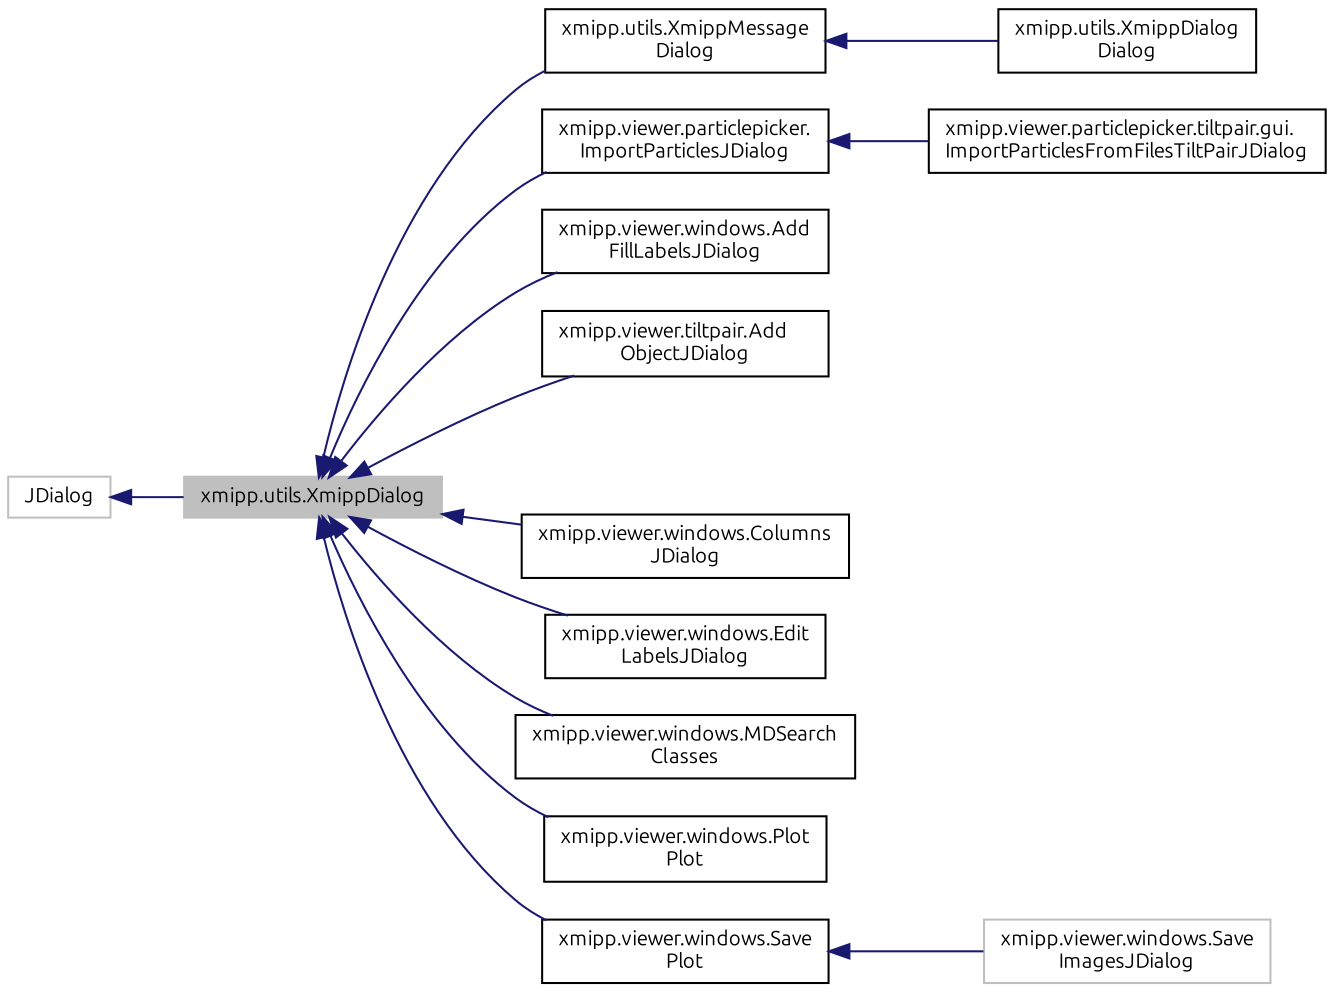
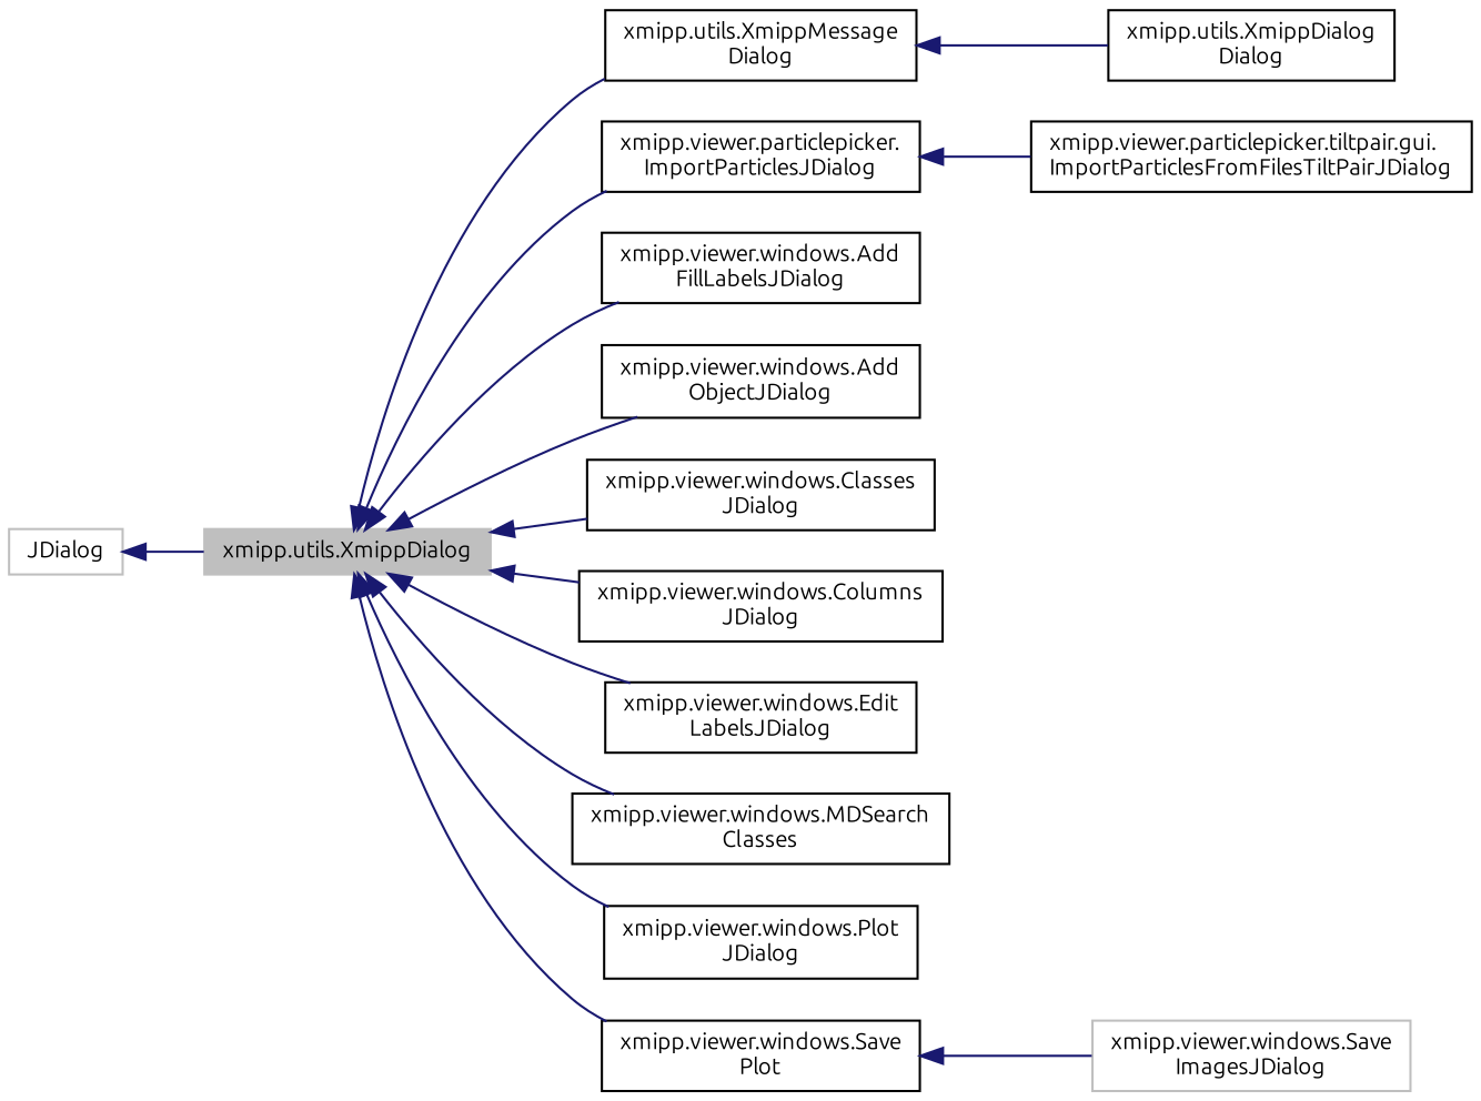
  digraph {
    fontname=Ubuntu
    rankdir=LR
    node [color=black fillcolor=white fontname=Ubuntu fontsize=10 shape=record style=filled]
    edge [color=midnightblue dir=back fontname=Ubuntu fontsize=10 labelfontname=Helvetica labelfontsize=10 style=solid]
    n1 [color=grey75 fillcolor=grey75 fontcolor=black height=0.2 label="xmipp.utils.XmippDialog" width=0.4]
    n2 [height=0.2 label="xmipp.utils.XmippMessage\lDialog" width=0.4]
    n3 [height=0.2 label="xmipp.viewer.particlepicker.\lImportParticlesJDialog" width=0.4]
    n4 [height=0.2 label="xmipp.viewer.windows.Add\lFillLabelsJDialog" width=0.4]
-   n5 [height=0.2 label="xmipp.viewer.tiltpair.Add\lObjectJDialog" width=0.4]
+   n5 [height=0.2 label="xmipp.viewer.windows.Add\lObjectJDialog" width=0.4]
+   n6 [height=0.2 label="xmipp.viewer.windows.Classes\lJDialog" width=0.4]
    n7 [height=0.2 label="xmipp.viewer.windows.Columns\lJDialog" width=0.4]
    n8 [height=0.2 label="xmipp.viewer.windows.Edit\lLabelsJDialog" width=0.4]
    n9 [height=0.2 label="xmipp.viewer.windows.MDSearch\lClasses" width=0.4]
-   n10 [height=0.2 label="xmipp.viewer.windows.Plot\lPlot" width=0.4]
+   n10 [height=0.2 label="xmipp.viewer.windows.Plot\lJDialog" width=0.4]
    n11 [height=0.2 label="xmipp.viewer.windows.Save\lPlot" width=0.4]
    n12 [height=0.2 label="xmipp.utils.XmippDialog\lDialog" width=0.4]
    n13 [height=0.2 label="xmipp.viewer.particlepicker.tiltpair.gui.\lImportParticlesFromFilesTiltPairJDialog" width=0.4]
    n14 [color=grey75 height=0.2 label="xmipp.viewer.windows.Save\lImagesJDialog" width=0.4]
    n15 [color=grey75 height=0.2 label=JDialog width=0.4]
    n1 -> n2
    n1 -> n3
    n1 -> n4
    n1 -> n5
+   n1 -> n6
    n1 -> n7
    n1 -> n8
    n1 -> n9
    n1 -> n10
    n1 -> n11
    n2 -> n12
    n3 -> n13
    n11 -> n14
    n15 -> n1
  }
